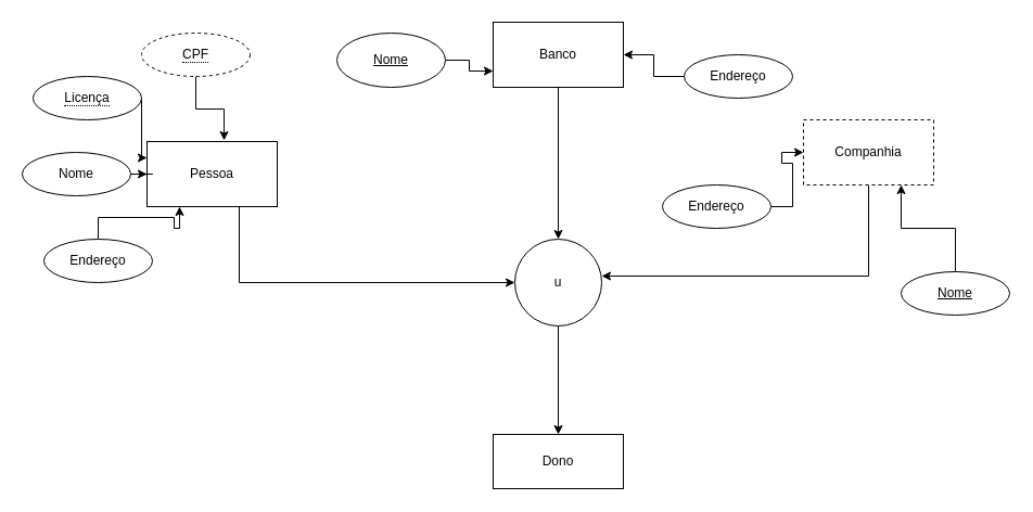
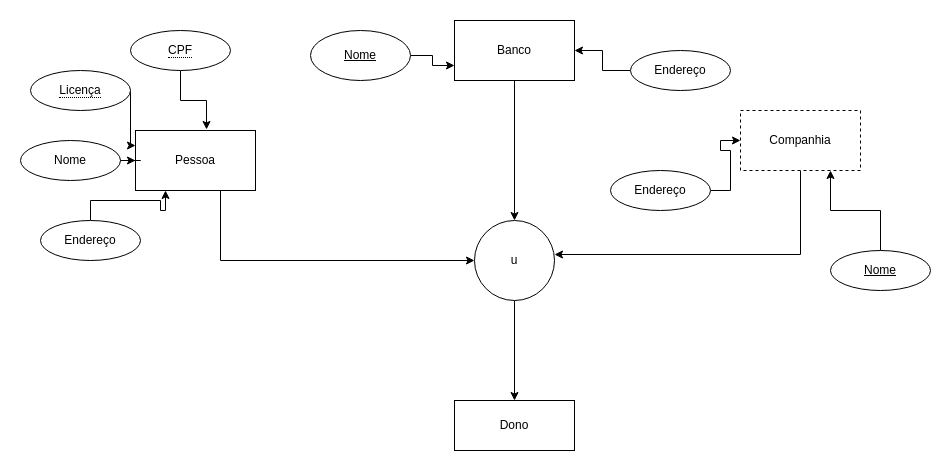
  <mxCell id="0" />
  <mxCell id="1" parent="0" />
  <mxCell id="2" style="edgeStyle=orthogonalEdgeStyle;rounded=0;orthogonalLoop=1;jettySize=auto;html=1;" edge="1" parent="1" source="3" target="9"><mxGeometry relative="1" as="geometry"><Array as="points"><mxPoint x="220" y="260" /></Array></mxGeometry></mxCell>
  <mxCell id="3" value="Pessoa" style="rounded=0;whiteSpace=wrap;html=1;" vertex="1" parent="1"><mxGeometry x="135" y="130" width="120" height="60" as="geometry" /></mxCell>
  <mxCell id="4" style="edgeStyle=orthogonalEdgeStyle;rounded=0;orthogonalLoop=1;jettySize=auto;html=1;" edge="1" parent="1" source="5" target="9"><mxGeometry relative="1" as="geometry" /></mxCell>
  <mxCell id="5" value="Banco" style="rounded=0;whiteSpace=wrap;html=1;" vertex="1" parent="1"><mxGeometry x="454" width="120" height="60" as="geometry" y="20" /></mxCell>
  <mxCell id="6" style="edgeStyle=orthogonalEdgeStyle;rounded=0;orthogonalLoop=1;jettySize=auto;html=1;entryX=1;entryY=0.425;entryDx=0;entryDy=0;entryPerimeter=0;" edge="1" parent="1" source="7" target="9"><mxGeometry relative="1" as="geometry"><Array as="points"><mxPoint x="800" y="254" /></Array></mxGeometry></mxCell>
  <mxCell id="7" value="Companhia" style="rounded=0;whiteSpace=wrap;html=1;dashed=1;" vertex="1" parent="1"><mxGeometry x="740" y="110" width="120" height="60" as="geometry" /></mxCell>
  <mxCell id="8" style="edgeStyle=orthogonalEdgeStyle;rounded=0;orthogonalLoop=1;jettySize=auto;html=1;entryX=0.5;entryY=0;entryDx=0;entryDy=0;" edge="1" parent="1" source="9" target="10"><mxGeometry relative="1" as="geometry" /></mxCell>
  <mxCell id="9" value="u" style="ellipse;whiteSpace=wrap;html=1;aspect=fixed;" vertex="1" parent="1"><mxGeometry x="474" y="220" width="80" height="80" as="geometry" /></mxCell>
  <mxCell id="10" value="Dono" style="rounded=0;whiteSpace=wrap;html=1;" vertex="1" parent="1"><mxGeometry x="454" y="400" width="120" height="50" as="geometry" /></mxCell>
  <mxCell id="11" style="edgeStyle=orthogonalEdgeStyle;rounded=0;orthogonalLoop=1;jettySize=auto;html=1;entryX=0;entryY=0.25;entryDx=0;entryDy=0;" edge="1" parent="1" source="12" target="3"><mxGeometry relative="1" as="geometry"><Array as="points"><mxPoint x="130" y="145" /></Array></mxGeometry></mxCell>
  <mxCell id="12" value="&lt;span style=&quot;border-bottom: 1px dotted&quot;&gt;Licença&lt;/span&gt;" style="ellipse;whiteSpace=wrap;html=1;align=center;" vertex="1" parent="1"><mxGeometry x="30" y="70" width="100" height="40" as="geometry" /></mxCell>
  <mxCell id="13" style="edgeStyle=orthogonalEdgeStyle;rounded=0;orthogonalLoop=1;jettySize=auto;html=1;entryX=0.592;entryY=-0.017;entryDx=0;entryDy=0;entryPerimeter=0;" edge="1" parent="1" source="14" target="3"><mxGeometry relative="1" as="geometry" /></mxCell>
- <mxCell id="14" value="&lt;span style=&quot;border-bottom: 1px dotted&quot;&gt;CPF&lt;/span&gt;" style="ellipse;whiteSpace=wrap;html=1;align=center;dashed=1;" vertex="1" parent="1"><mxGeometry x="130" y="30" width="100" height="40" as="geometry" /></mxCell>
+ <mxCell id="14" value="&lt;span style=&quot;border-bottom: 1px dotted&quot;&gt;CPF&lt;/span&gt;" style="ellipse;whiteSpace=wrap;html=1;align=center;" vertex="1" parent="1"><mxGeometry x="130" y="30" width="100" height="40" as="geometry" /></mxCell>
  <mxCell id="15" style="edgeStyle=orthogonalEdgeStyle;rounded=0;orthogonalLoop=1;jettySize=auto;html=1;" edge="1" parent="1" source="16" target="3"><mxGeometry relative="1" as="geometry" /></mxCell>
  <mxCell id="16" value="Nome" style="ellipse;whiteSpace=wrap;html=1;align=center;" vertex="1" parent="1"><mxGeometry x="20" y="140" width="100" height="40" as="geometry" /></mxCell>
  <mxCell id="17" style="edgeStyle=orthogonalEdgeStyle;rounded=0;orthogonalLoop=1;jettySize=auto;html=1;entryX=0.25;entryY=1;entryDx=0;entryDy=0;" edge="1" parent="1" source="18" target="3"><mxGeometry relative="1" as="geometry" /></mxCell>
  <mxCell id="18" value="Endereço" style="ellipse;whiteSpace=wrap;html=1;align=center;" vertex="1" parent="1"><mxGeometry x="40" y="220" width="100" height="40" as="geometry" /></mxCell>
  <mxCell id="19" style="edgeStyle=orthogonalEdgeStyle;rounded=0;orthogonalLoop=1;jettySize=auto;html=1;entryX=1;entryY=0.5;entryDx=0;entryDy=0;" edge="1" parent="1" source="20" target="5"><mxGeometry relative="1" as="geometry" /></mxCell>
  <mxCell id="20" value="Endereço" style="ellipse;whiteSpace=wrap;html=1;align=center;" vertex="1" parent="1"><mxGeometry x="630" y="50" width="100" height="40" as="geometry" /></mxCell>
  <mxCell id="21" style="edgeStyle=orthogonalEdgeStyle;rounded=0;orthogonalLoop=1;jettySize=auto;html=1;entryX=0;entryY=0.75;entryDx=0;entryDy=0;" edge="1" parent="1" source="22" target="5"><mxGeometry relative="1" as="geometry" /></mxCell>
  <mxCell id="22" value="Nome" style="ellipse;whiteSpace=wrap;html=1;align=center;fontStyle=4;" vertex="1" parent="1"><mxGeometry x="310" y="30" width="100" height="50" as="geometry" /></mxCell>
  <mxCell id="23" style="edgeStyle=orthogonalEdgeStyle;rounded=0;orthogonalLoop=1;jettySize=auto;html=1;entryX=0.75;entryY=1;entryDx=0;entryDy=0;" edge="1" parent="1" source="24" target="7"><mxGeometry relative="1" as="geometry" /></mxCell>
  <mxCell id="24" value="Nome" style="ellipse;whiteSpace=wrap;html=1;align=center;fontStyle=4;" vertex="1" parent="1"><mxGeometry x="830" y="250" width="100" height="40" as="geometry" /></mxCell>
  <mxCell id="25" style="edgeStyle=orthogonalEdgeStyle;rounded=0;orthogonalLoop=1;jettySize=auto;html=1;entryX=0;entryY=0.5;entryDx=0;entryDy=0;" edge="1" parent="1" source="26" target="7"><mxGeometry relative="1" as="geometry" /></mxCell>
  <mxCell id="26" value="Endereço" style="ellipse;whiteSpace=wrap;html=1;align=center;" vertex="1" parent="1"><mxGeometry x="610" y="170" width="100" height="40" as="geometry" /></mxCell>
